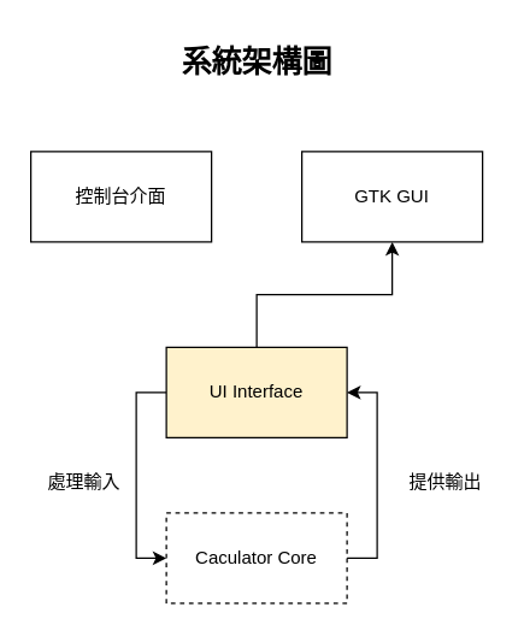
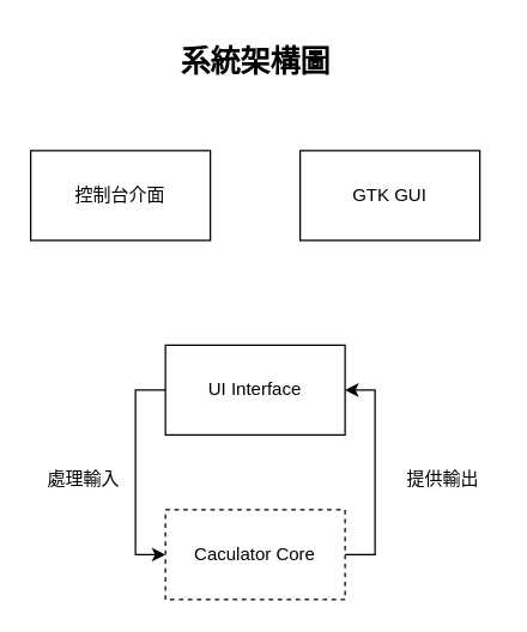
  <mxCell id="0" />
  <mxCell id="1" parent="0" />
  <mxCell id="2" value="控制台介面" style="rounded=0;whiteSpace=wrap;html=1;" vertex="1" parent="1"><mxGeometry x="20" y="100" width="120" height="60" as="geometry" /></mxCell>
  <mxCell id="3" value="GTK GUI" style="rounded=0;whiteSpace=wrap;html=1;" vertex="1" parent="1"><mxGeometry x="200" y="100" width="120" height="60" as="geometry" /></mxCell>
  <mxCell id="4" style="edgeStyle=orthogonalEdgeStyle;rounded=0;orthogonalLoop=1;jettySize=auto;html=1;exitX=0;exitY=0.5;exitDx=0;exitDy=0;entryX=0;entryY=0.5;entryDx=0;entryDy=0;" edge="1" parent="1" source="5" target="6"><mxGeometry relative="1" as="geometry" /></mxCell>
- <mxCell id="5" value="UI Interface" style="rounded=0;whiteSpace=wrap;html=1;fillColor=#fff2cc;" vertex="1" parent="1"><mxGeometry x="110" y="230" width="120" height="60" as="geometry" /></mxCell>
+ <mxCell id="5" value="UI Interface" style="rounded=0;whiteSpace=wrap;html=1;" vertex="1" parent="1"><mxGeometry x="110" y="230" width="120" height="60" as="geometry" /></mxCell>
  <mxCell id="6" value="Caculator Core" style="rounded=0;whiteSpace=wrap;html=1;dashed=1;" vertex="1" parent="1"><mxGeometry x="110" y="340" width="120" height="60" as="geometry" /></mxCell>
- <mxCell id="7" style="edgeStyle=orthogonalEdgeStyle;rounded=0;orthogonalLoop=1;jettySize=auto;html=1;entryX=0.5;entryY=1;entryDx=0;entryDy=0;exitX=0.5;exitY=0;exitDx=0;exitDy=0;" edge="1" parent="1" source="5" target="3"><mxGeometry relative="1" as="geometry"><mxPoint x="180" y="230" as="sourcePoint" /><mxPoint x="90" y="170" as="targetPoint" /></mxGeometry></mxCell>
  <mxCell id="8" style="edgeStyle=orthogonalEdgeStyle;rounded=0;orthogonalLoop=1;jettySize=auto;html=1;exitX=1;exitY=0.5;exitDx=0;exitDy=0;entryX=1;entryY=0.5;entryDx=0;entryDy=0;" edge="1" parent="1" source="6" target="5"><mxGeometry relative="1" as="geometry"><mxPoint x="120" y="270" as="sourcePoint" /><mxPoint x="120" y="380" as="targetPoint" /></mxGeometry></mxCell>
  <mxCell id="9" value="處理輸入" style="text;html=1;align=center;verticalAlign=middle;resizable=0;points=[];autosize=1;strokeColor=none;fillColor=none;" vertex="1" parent="1"><mxGeometry x="20" y="305" width="70" height="30" as="geometry" /></mxCell>
  <mxCell id="10" value="提供輸出" style="text;html=1;align=center;verticalAlign=middle;resizable=0;points=[];autosize=1;strokeColor=none;fillColor=none;" vertex="1" parent="1"><mxGeometry x="260" y="305" width="70" height="30" as="geometry" /></mxCell>
  <mxCell id="11" value="&lt;b&gt;&lt;font style=&quot;font-size: 20px;&quot;&gt;系統架構圖&lt;/font&gt;&lt;/b&gt;" style="text;html=1;align=center;verticalAlign=middle;resizable=0;points=[];autosize=1;strokeColor=none;fillColor=none;" vertex="1" parent="1"><mxGeometry x="110" y="20" width="120" height="40" as="geometry" /></mxCell>
